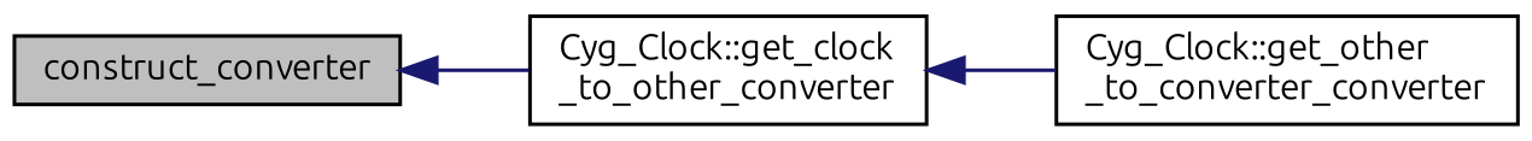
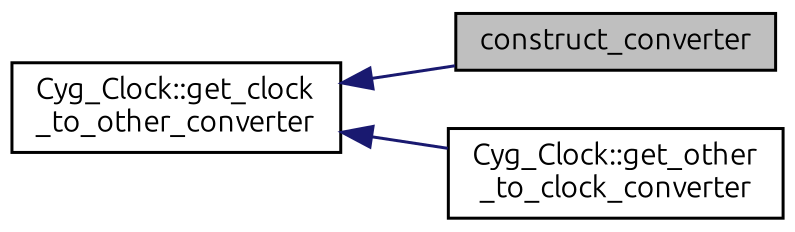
  digraph {
    fontname=Ubuntu
    rankdir=LR
    node [color=black fillcolor=white fontname=Ubuntu fontsize=10 shape=record style=filled]
    edge [color=midnightblue dir=back fontname=Ubuntu fontsize=10 labelfontname=Helvetica labelfontsize=10 style=solid]
    n1 [fillcolor=grey75 fontcolor=black height=0.2 label=construct_converter width=0.4]
    n2 [height=0.2 label="Cyg_Clock::get_clock\l_to_other_converter" width=0.4]
-   n3 [height=0.2 label="Cyg_Clock::get_other\l_to_converter_converter" width=0.4]
-   n1 -> n2
+   n3 [height=0.2 label="Cyg_Clock::get_other\l_to_clock_converter" width=0.4]
+   n2 -> n1
    n2 -> n3
  }
